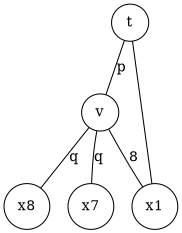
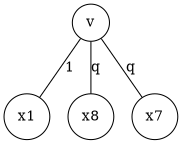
  graph {
    node [shape=circle]
-   t [width=0.5]
    v [width=0.5]
    x1 [width=0.5]
    n4 [label=x8 width=0.5]
    n5 [label=x7 width=0.5]
-   t -- v [label=p]
-   t -- x1
-   v -- x1 [label=8]
+   v -- x1 [label=1]
    v -- n4 [label=q]
    v -- n5 [label=q]
  }
